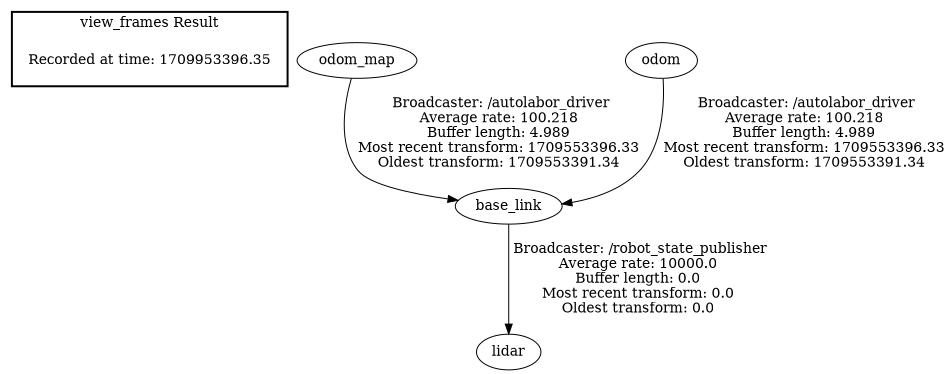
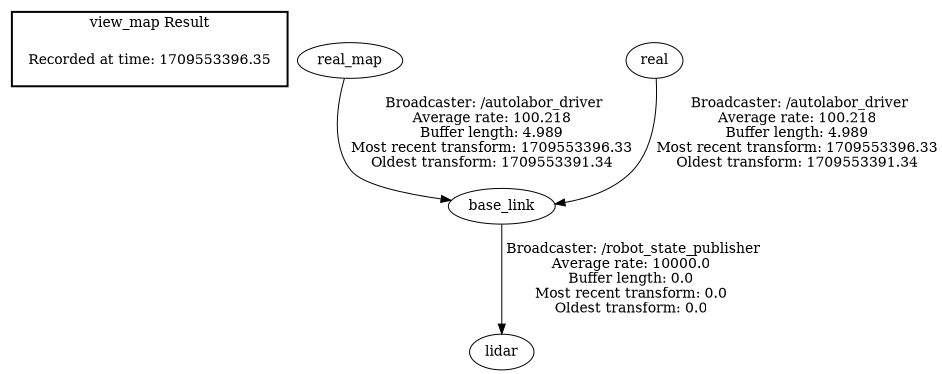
  digraph {
-   "Recorded at time: 1709553396.35" [shape=plaintext label="Recorded at time: 1709953396.35"]
+   "Recorded at time: 1709553396.35" [shape=plaintext]
    base_link
    lidar
-   real_map [label=odom_map]
-   odom
+   real_map
+   odom [label=real]
    subgraph cluster_1 {
      color=black
-     label="view_frames Result"
+     label="view_map Result"
      style=bold
      "Recorded at time: 1709553396.35"
    }
    base_link -> lidar [label=" Broadcaster: /robot_state_publisher\nAverage rate: 10000.0\nBuffer length: 0.0\nMost recent transform: 0.0\nOldest transform: 0.0\n"]
    real_map -> base_link [label=" Broadcaster: /autolabor_driver\nAverage rate: 100.218\nBuffer length: 4.989\nMost recent transform: 1709553396.33\nOldest transform: 1709553391.34\n"]
    odom -> base_link [label=" Broadcaster: /autolabor_driver\nAverage rate: 100.218\nBuffer length: 4.989\nMost recent transform: 1709553396.33\nOldest transform: 1709553391.34\n"]
  }
